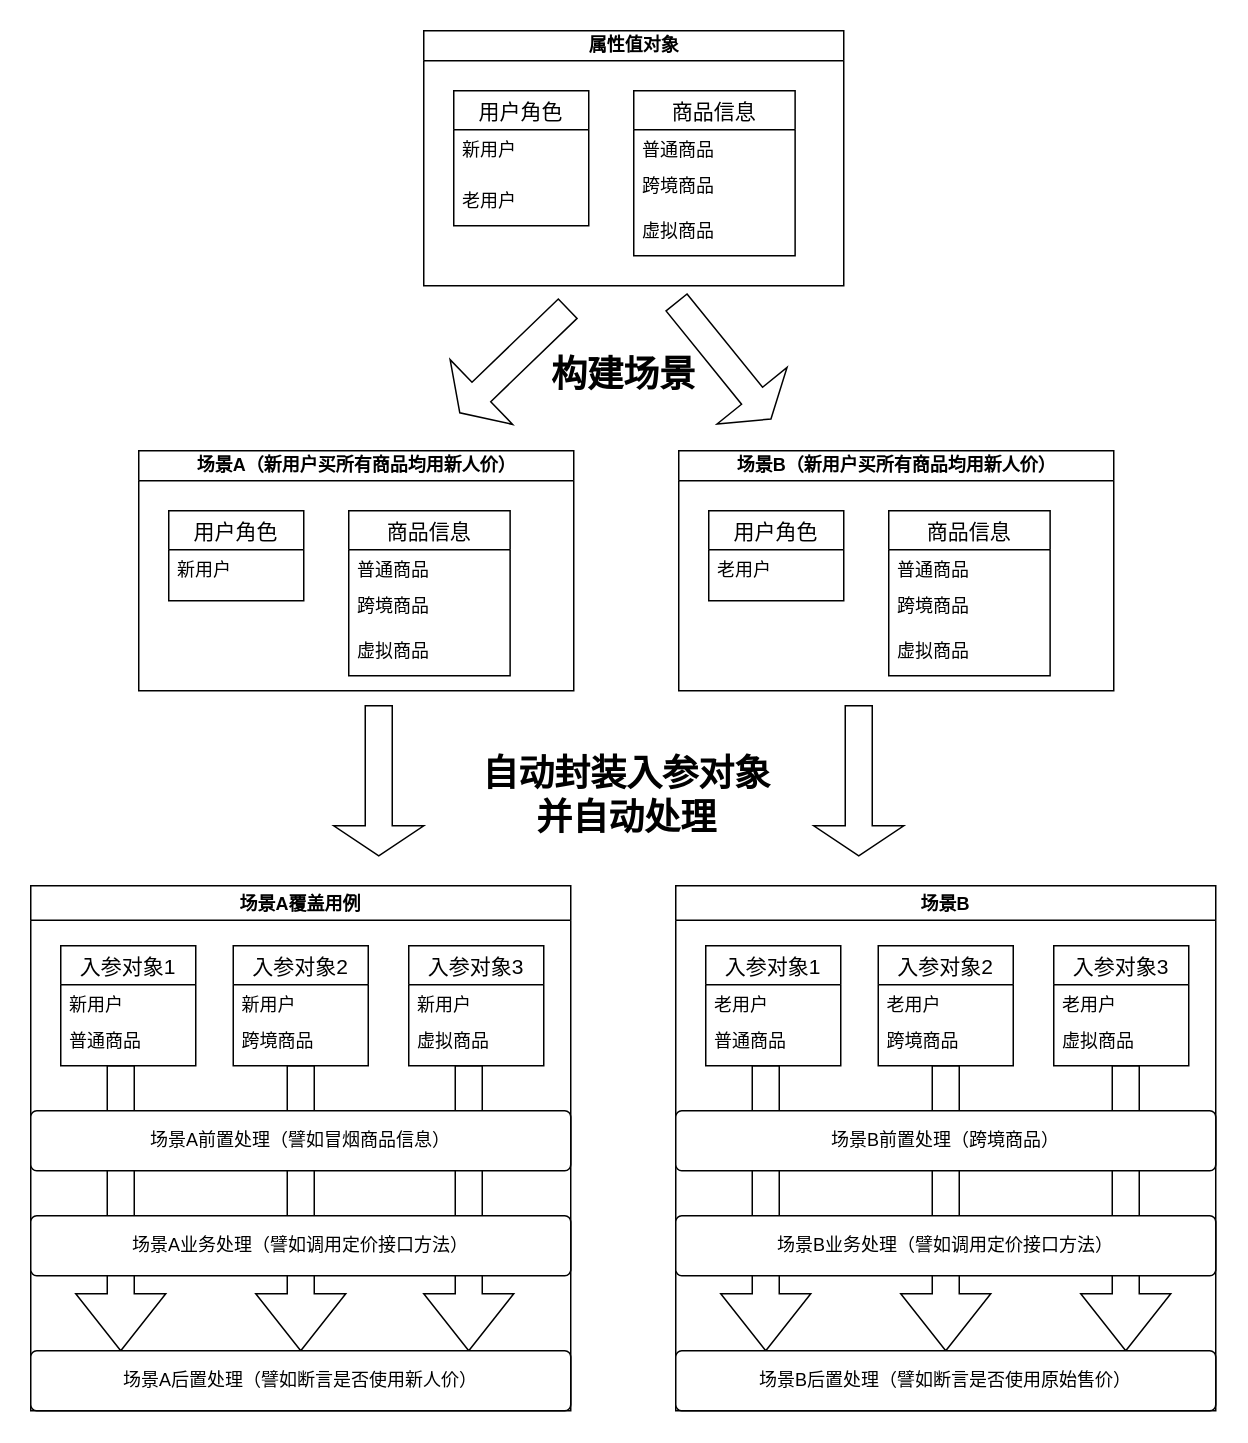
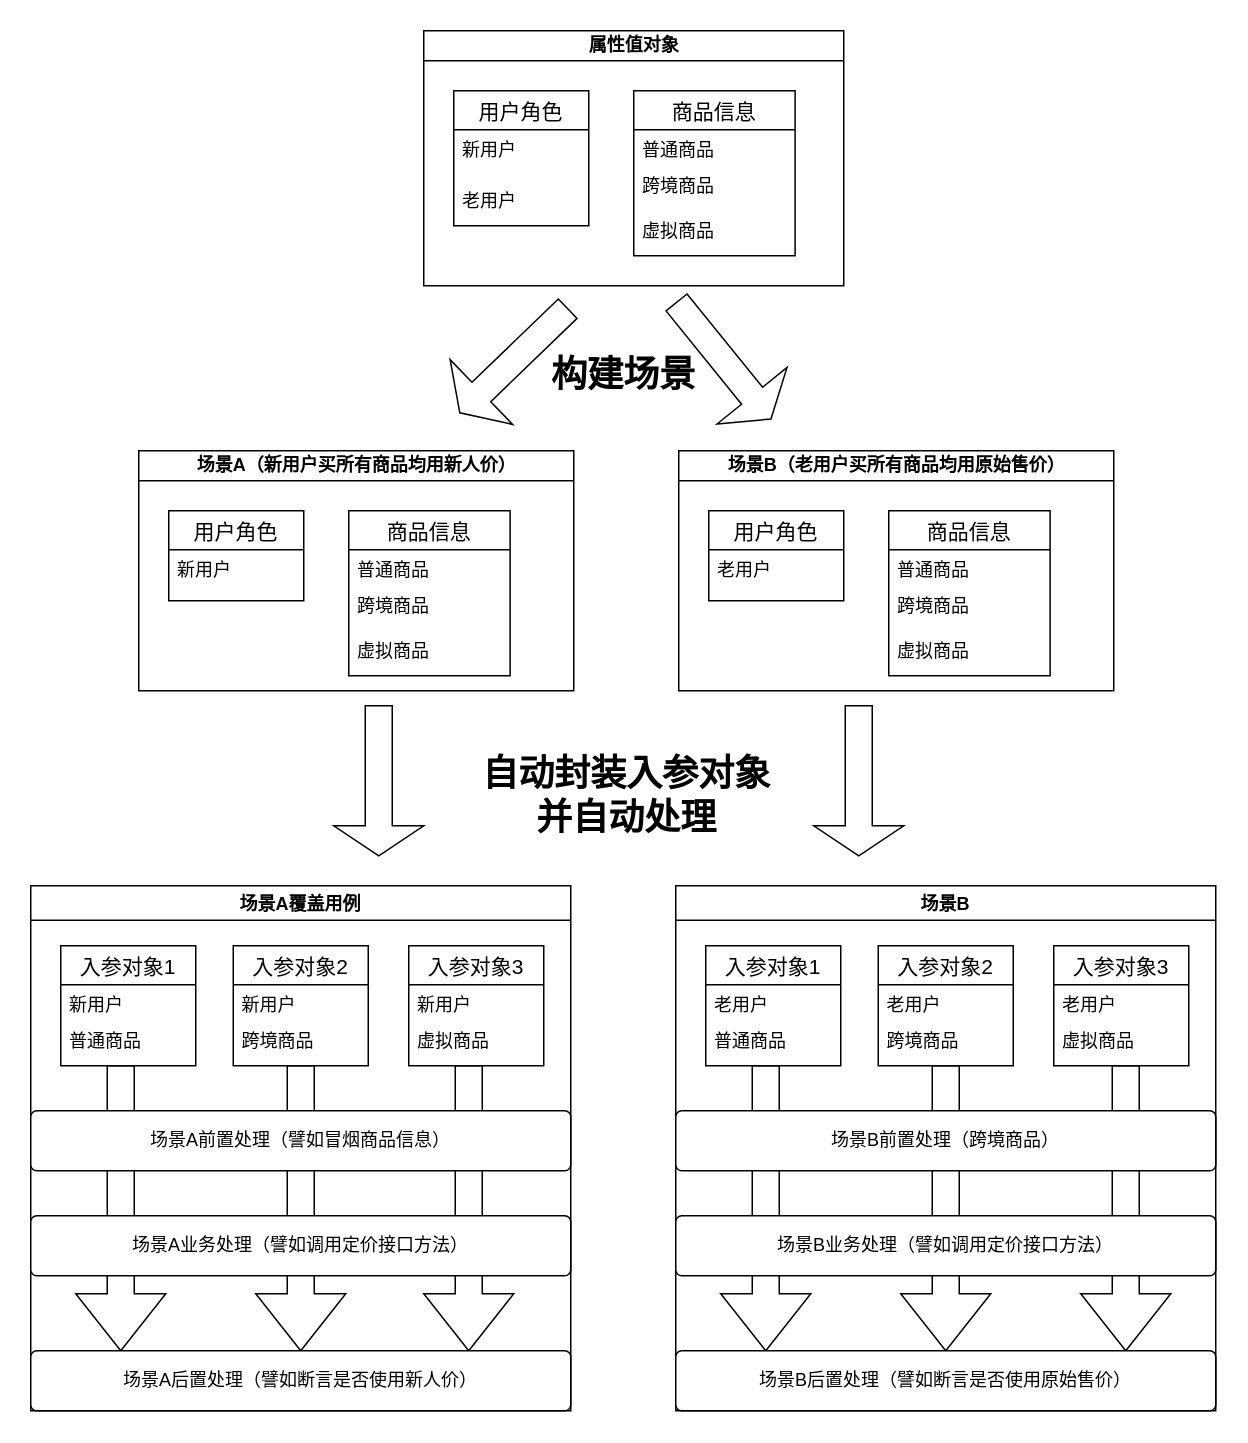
  <mxCell id="0" />
  <mxCell id="1" parent="0" />
  <mxCell id="2" value="属性值对象" style="swimlane;html=1;startSize=20;horizontal=1;containerType=tree;" vertex="1" parent="1"><mxGeometry x="282" y="20" width="280" height="170" as="geometry" /></mxCell>
  <mxCell id="3" value="商品信息" style="swimlane;fontStyle=0;childLayout=stackLayout;horizontal=1;startSize=26;horizontalStack=0;resizeParent=1;resizeParentMax=0;resizeLast=0;collapsible=1;marginBottom=0;align=center;fontSize=14;" vertex="1" parent="2"><mxGeometry x="140" y="40" width="107.58" height="110" as="geometry" /></mxCell>
  <mxCell id="4" value="普通商品" style="text;strokeColor=none;fillColor=none;spacingLeft=4;spacingRight=4;overflow=hidden;rotatable=0;points=[[0,0.5],[1,0.5]];portConstraint=eastwest;fontSize=12;" vertex="1" parent="3"><mxGeometry y="26" width="107.58" height="24" as="geometry" /></mxCell>
  <mxCell id="5" value="跨境商品" style="text;strokeColor=none;fillColor=none;spacingLeft=4;spacingRight=4;overflow=hidden;rotatable=0;points=[[0,0.5],[1,0.5]];portConstraint=eastwest;fontSize=12;" vertex="1" parent="3"><mxGeometry y="50" width="107.58" height="30" as="geometry" /></mxCell>
  <mxCell id="6" value="虚拟商品" style="text;strokeColor=none;fillColor=none;spacingLeft=4;spacingRight=4;overflow=hidden;rotatable=0;points=[[0,0.5],[1,0.5]];portConstraint=eastwest;fontSize=12;" vertex="1" parent="3"><mxGeometry y="80" width="107.58" height="30" as="geometry" /></mxCell>
  <mxCell id="7" value="用户角色" style="swimlane;fontStyle=0;childLayout=stackLayout;horizontal=1;startSize=26;horizontalStack=0;resizeParent=1;resizeParentMax=0;resizeLast=0;collapsible=1;marginBottom=0;align=center;fontSize=14;" vertex="1" parent="2"><mxGeometry x="20" y="40.004" width="90" height="90" as="geometry" /></mxCell>
  <mxCell id="8" value="新用户" style="text;strokeColor=none;fillColor=none;spacingLeft=4;spacingRight=4;overflow=hidden;rotatable=0;points=[[0,0.5],[1,0.5]];portConstraint=eastwest;fontSize=12;" vertex="1" parent="7"><mxGeometry y="26" width="90" height="34" as="geometry" /></mxCell>
  <mxCell id="9" value="老用户" style="text;strokeColor=none;fillColor=none;spacingLeft=4;spacingRight=4;overflow=hidden;rotatable=0;points=[[0,0.5],[1,0.5]];portConstraint=eastwest;fontSize=12;" vertex="1" parent="7"><mxGeometry y="60" width="90" height="30" as="geometry" /></mxCell>
  <mxCell id="10" value="" style="shape=singleArrow;direction=north;whiteSpace=wrap;html=1;rotation=-180;" vertex="1" parent="1"><mxGeometry x="50" y="710" width="60" height="190" as="geometry" /></mxCell>
  <mxCell id="11" value="" style="shape=singleArrow;direction=north;whiteSpace=wrap;html=1;rotation=-180;" vertex="1" parent="1"><mxGeometry x="170" y="710" width="60" height="190" as="geometry" /></mxCell>
  <mxCell id="12" value="" style="shape=singleArrow;direction=north;whiteSpace=wrap;html=1;rotation=-180;" vertex="1" parent="1"><mxGeometry x="282" y="710" width="60" height="190" as="geometry" /></mxCell>
  <mxCell id="13" value="" style="shape=singleArrow;direction=north;whiteSpace=wrap;html=1;rotation=-180;" vertex="1" parent="1"><mxGeometry x="480" y="710" width="60" height="190" as="geometry" /></mxCell>
  <mxCell id="14" value="" style="shape=singleArrow;direction=north;whiteSpace=wrap;html=1;rotation=-180;" vertex="1" parent="1"><mxGeometry x="600" y="710" width="60" height="190" as="geometry" /></mxCell>
  <mxCell id="15" value="场景A（新用户买所有商品均用新人价）" style="swimlane;html=1;startSize=20;horizontal=1;containerType=tree;" vertex="1" parent="1"><mxGeometry x="92" y="300" width="290" height="160" as="geometry" /></mxCell>
  <mxCell id="16" value="商品信息" style="swimlane;fontStyle=0;childLayout=stackLayout;horizontal=1;startSize=26;horizontalStack=0;resizeParent=1;resizeParentMax=0;resizeLast=0;collapsible=1;marginBottom=0;align=center;fontSize=14;" vertex="1" parent="15"><mxGeometry x="140" y="40" width="107.58" height="110" as="geometry" /></mxCell>
  <mxCell id="17" value="普通商品" style="text;strokeColor=none;fillColor=none;spacingLeft=4;spacingRight=4;overflow=hidden;rotatable=0;points=[[0,0.5],[1,0.5]];portConstraint=eastwest;fontSize=12;" vertex="1" parent="16"><mxGeometry y="26" width="107.58" height="24" as="geometry" /></mxCell>
  <mxCell id="18" value="跨境商品" style="text;strokeColor=none;fillColor=none;spacingLeft=4;spacingRight=4;overflow=hidden;rotatable=0;points=[[0,0.5],[1,0.5]];portConstraint=eastwest;fontSize=12;" vertex="1" parent="16"><mxGeometry y="50" width="107.58" height="30" as="geometry" /></mxCell>
  <mxCell id="19" value="虚拟商品" style="text;strokeColor=none;fillColor=none;spacingLeft=4;spacingRight=4;overflow=hidden;rotatable=0;points=[[0,0.5],[1,0.5]];portConstraint=eastwest;fontSize=12;" vertex="1" parent="16"><mxGeometry y="80" width="107.58" height="30" as="geometry" /></mxCell>
  <mxCell id="20" value="用户角色" style="swimlane;fontStyle=0;childLayout=stackLayout;horizontal=1;startSize=26;horizontalStack=0;resizeParent=1;resizeParentMax=0;resizeLast=0;collapsible=1;marginBottom=0;align=center;fontSize=14;" vertex="1" parent="15"><mxGeometry x="20" y="40.004" width="90" height="60" as="geometry" /></mxCell>
  <mxCell id="21" value="新用户" style="text;strokeColor=none;fillColor=none;spacingLeft=4;spacingRight=4;overflow=hidden;rotatable=0;points=[[0,0.5],[1,0.5]];portConstraint=eastwest;fontSize=12;" vertex="1" parent="20"><mxGeometry y="26" width="90" height="34" as="geometry" /></mxCell>
- <mxCell id="22" value="场景B（新用户买所有商品均用新人价）" style="swimlane;html=1;startSize=20;horizontal=1;containerType=tree;" vertex="1" parent="1"><mxGeometry x="452" y="300" width="290" height="160" as="geometry" /></mxCell>
+ <mxCell id="22" value="场景B（老用户买所有商品均用原始售价）" style="swimlane;html=1;startSize=20;horizontal=1;containerType=tree;" vertex="1" parent="1"><mxGeometry x="452" y="300" width="290" height="160" as="geometry" /></mxCell>
  <mxCell id="23" value="商品信息" style="swimlane;fontStyle=0;childLayout=stackLayout;horizontal=1;startSize=26;horizontalStack=0;resizeParent=1;resizeParentMax=0;resizeLast=0;collapsible=1;marginBottom=0;align=center;fontSize=14;" vertex="1" parent="22"><mxGeometry x="140" y="40" width="107.58" height="110" as="geometry" /></mxCell>
  <mxCell id="24" value="普通商品" style="text;strokeColor=none;fillColor=none;spacingLeft=4;spacingRight=4;overflow=hidden;rotatable=0;points=[[0,0.5],[1,0.5]];portConstraint=eastwest;fontSize=12;" vertex="1" parent="23"><mxGeometry y="26" width="107.58" height="24" as="geometry" /></mxCell>
  <mxCell id="25" value="跨境商品" style="text;strokeColor=none;fillColor=none;spacingLeft=4;spacingRight=4;overflow=hidden;rotatable=0;points=[[0,0.5],[1,0.5]];portConstraint=eastwest;fontSize=12;" vertex="1" parent="23"><mxGeometry y="50" width="107.58" height="30" as="geometry" /></mxCell>
  <mxCell id="26" value="虚拟商品" style="text;strokeColor=none;fillColor=none;spacingLeft=4;spacingRight=4;overflow=hidden;rotatable=0;points=[[0,0.5],[1,0.5]];portConstraint=eastwest;fontSize=12;" vertex="1" parent="23"><mxGeometry y="80" width="107.58" height="30" as="geometry" /></mxCell>
  <mxCell id="27" value="用户角色" style="swimlane;fontStyle=0;childLayout=stackLayout;horizontal=1;startSize=26;horizontalStack=0;resizeParent=1;resizeParentMax=0;resizeLast=0;collapsible=1;marginBottom=0;align=center;fontSize=14;" vertex="1" parent="22"><mxGeometry x="20" y="40.004" width="90" height="60" as="geometry" /></mxCell>
  <mxCell id="28" value="老用户" style="text;strokeColor=none;fillColor=none;spacingLeft=4;spacingRight=4;overflow=hidden;rotatable=0;points=[[0,0.5],[1,0.5]];portConstraint=eastwest;fontSize=12;" vertex="1" parent="27"><mxGeometry y="26" width="90" height="34" as="geometry" /></mxCell>
  <mxCell id="29" value="场景A覆盖用例" style="swimlane;" vertex="1" parent="1"><mxGeometry x="20" y="590" width="360" height="350" as="geometry" /></mxCell>
  <mxCell id="30" value="入参对象1" style="swimlane;fontStyle=0;childLayout=stackLayout;horizontal=1;startSize=26;horizontalStack=0;resizeParent=1;resizeParentMax=0;resizeLast=0;collapsible=1;marginBottom=0;align=center;fontSize=14;" vertex="1" parent="29"><mxGeometry x="20" y="40.004" width="90" height="80" as="geometry" /></mxCell>
  <mxCell id="31" value="新用户" style="text;strokeColor=none;fillColor=none;spacingLeft=4;spacingRight=4;overflow=hidden;rotatable=0;points=[[0,0.5],[1,0.5]];portConstraint=eastwest;fontSize=12;" vertex="1" parent="30"><mxGeometry y="26" width="90" height="24" as="geometry" /></mxCell>
  <mxCell id="32" value="普通商品" style="text;strokeColor=none;fillColor=none;spacingLeft=4;spacingRight=4;overflow=hidden;rotatable=0;points=[[0,0.5],[1,0.5]];portConstraint=eastwest;fontSize=12;" vertex="1" parent="30"><mxGeometry y="50" width="90" height="30" as="geometry" /></mxCell>
  <mxCell id="33" value="入参对象2" style="swimlane;fontStyle=0;childLayout=stackLayout;horizontal=1;startSize=26;horizontalStack=0;resizeParent=1;resizeParentMax=0;resizeLast=0;collapsible=1;marginBottom=0;align=center;fontSize=14;" vertex="1" parent="29"><mxGeometry x="135" y="40.004" width="90" height="80" as="geometry" /></mxCell>
  <mxCell id="34" value="新用户" style="text;strokeColor=none;fillColor=none;spacingLeft=4;spacingRight=4;overflow=hidden;rotatable=0;points=[[0,0.5],[1,0.5]];portConstraint=eastwest;fontSize=12;" vertex="1" parent="33"><mxGeometry y="26" width="90" height="24" as="geometry" /></mxCell>
  <mxCell id="35" value="跨境商品" style="text;strokeColor=none;fillColor=none;spacingLeft=4;spacingRight=4;overflow=hidden;rotatable=0;points=[[0,0.5],[1,0.5]];portConstraint=eastwest;fontSize=12;" vertex="1" parent="33"><mxGeometry y="50" width="90" height="30" as="geometry" /></mxCell>
  <mxCell id="36" value="入参对象3" style="swimlane;fontStyle=0;childLayout=stackLayout;horizontal=1;startSize=26;horizontalStack=0;resizeParent=1;resizeParentMax=0;resizeLast=0;collapsible=1;marginBottom=0;align=center;fontSize=14;" vertex="1" parent="29"><mxGeometry x="252" y="40.004" width="90" height="80" as="geometry" /></mxCell>
  <mxCell id="37" value="新用户" style="text;strokeColor=none;fillColor=none;spacingLeft=4;spacingRight=4;overflow=hidden;rotatable=0;points=[[0,0.5],[1,0.5]];portConstraint=eastwest;fontSize=12;" vertex="1" parent="36"><mxGeometry y="26" width="90" height="24" as="geometry" /></mxCell>
  <mxCell id="38" value="虚拟商品" style="text;strokeColor=none;fillColor=none;spacingLeft=4;spacingRight=4;overflow=hidden;rotatable=0;points=[[0,0.5],[1,0.5]];portConstraint=eastwest;fontSize=12;" vertex="1" parent="36"><mxGeometry y="50" width="90" height="30" as="geometry" /></mxCell>
  <mxCell id="39" value="场景B" style="swimlane;" vertex="1" parent="1"><mxGeometry x="450" y="590" width="360" height="350" as="geometry" /></mxCell>
  <mxCell id="40" value="" style="shape=singleArrow;direction=north;whiteSpace=wrap;html=1;rotation=-180;" vertex="1" parent="39"><mxGeometry x="270" y="120" width="60" height="190" as="geometry" /></mxCell>
  <mxCell id="41" value="入参对象1" style="swimlane;fontStyle=0;childLayout=stackLayout;horizontal=1;startSize=26;horizontalStack=0;resizeParent=1;resizeParentMax=0;resizeLast=0;collapsible=1;marginBottom=0;align=center;fontSize=14;" vertex="1" parent="39"><mxGeometry x="20" y="40.004" width="90" height="80" as="geometry" /></mxCell>
  <mxCell id="42" value="老用户" style="text;strokeColor=none;fillColor=none;spacingLeft=4;spacingRight=4;overflow=hidden;rotatable=0;points=[[0,0.5],[1,0.5]];portConstraint=eastwest;fontSize=12;" vertex="1" parent="41"><mxGeometry y="26" width="90" height="24" as="geometry" /></mxCell>
  <mxCell id="43" value="普通商品" style="text;strokeColor=none;fillColor=none;spacingLeft=4;spacingRight=4;overflow=hidden;rotatable=0;points=[[0,0.5],[1,0.5]];portConstraint=eastwest;fontSize=12;" vertex="1" parent="41"><mxGeometry y="50" width="90" height="30" as="geometry" /></mxCell>
  <mxCell id="44" value="入参对象2" style="swimlane;fontStyle=0;childLayout=stackLayout;horizontal=1;startSize=26;horizontalStack=0;resizeParent=1;resizeParentMax=0;resizeLast=0;collapsible=1;marginBottom=0;align=center;fontSize=14;" vertex="1" parent="39"><mxGeometry x="135" y="40.004" width="90" height="80" as="geometry" /></mxCell>
  <mxCell id="45" value="老用户" style="text;strokeColor=none;fillColor=none;spacingLeft=4;spacingRight=4;overflow=hidden;rotatable=0;points=[[0,0.5],[1,0.5]];portConstraint=eastwest;fontSize=12;" vertex="1" parent="44"><mxGeometry y="26" width="90" height="24" as="geometry" /></mxCell>
  <mxCell id="46" value="跨境商品" style="text;strokeColor=none;fillColor=none;spacingLeft=4;spacingRight=4;overflow=hidden;rotatable=0;points=[[0,0.5],[1,0.5]];portConstraint=eastwest;fontSize=12;" vertex="1" parent="44"><mxGeometry y="50" width="90" height="30" as="geometry" /></mxCell>
  <mxCell id="47" value="入参对象3" style="swimlane;fontStyle=0;childLayout=stackLayout;horizontal=1;startSize=26;horizontalStack=0;resizeParent=1;resizeParentMax=0;resizeLast=0;collapsible=1;marginBottom=0;align=center;fontSize=14;" vertex="1" parent="39"><mxGeometry x="252" y="40.004" width="90" height="80" as="geometry" /></mxCell>
  <mxCell id="48" value="老用户" style="text;strokeColor=none;fillColor=none;spacingLeft=4;spacingRight=4;overflow=hidden;rotatable=0;points=[[0,0.5],[1,0.5]];portConstraint=eastwest;fontSize=12;" vertex="1" parent="47"><mxGeometry y="26" width="90" height="24" as="geometry" /></mxCell>
  <mxCell id="49" value="虚拟商品" style="text;strokeColor=none;fillColor=none;spacingLeft=4;spacingRight=4;overflow=hidden;rotatable=0;points=[[0,0.5],[1,0.5]];portConstraint=eastwest;fontSize=12;" vertex="1" parent="47"><mxGeometry y="50" width="90" height="30" as="geometry" /></mxCell>
  <mxCell id="50" value="场景A前置处理（譬如冒烟商品信息）" style="rounded=1;arcSize=10;whiteSpace=wrap;html=1;align=center;" vertex="1" parent="1"><mxGeometry x="20" y="740" width="360" height="40" as="geometry" /></mxCell>
  <mxCell id="51" value="场景A后置处理（譬如断言是否使用新人价）" style="rounded=1;arcSize=10;whiteSpace=wrap;html=1;align=center;" vertex="1" parent="1"><mxGeometry x="20" y="900" width="360" height="40" as="geometry" /></mxCell>
  <mxCell id="52" value="场景B前置处理（跨境商品）" style="rounded=1;arcSize=10;whiteSpace=wrap;html=1;align=center;" vertex="1" parent="1"><mxGeometry x="450" y="740" width="360" height="40" as="geometry" /></mxCell>
  <mxCell id="53" value="场景B后置处理（譬如断言是否使用原始售价）" style="rounded=1;arcSize=10;whiteSpace=wrap;html=1;align=center;" vertex="1" parent="1"><mxGeometry x="450" y="900" width="360" height="40" as="geometry" /></mxCell>
  <mxCell id="54" value="" style="shape=singleArrow;direction=north;whiteSpace=wrap;html=1;rotation=-134;" vertex="1" parent="1"><mxGeometry x="312" y="190" width="60" height="100" as="geometry" /></mxCell>
  <mxCell id="55" value="" style="shape=singleArrow;direction=east;whiteSpace=wrap;html=1;rotation=51;" vertex="1" parent="1"><mxGeometry x="432" y="210" width="100" height="60" as="geometry" /></mxCell>
  <mxCell id="56" value="构建场景" style="text;strokeColor=none;fillColor=none;html=1;fontSize=24;fontStyle=1;verticalAlign=middle;align=center;" vertex="1" parent="1"><mxGeometry x="365" y="230" width="100" height="40" as="geometry" /></mxCell>
  <mxCell id="57" value="" style="shape=singleArrow;direction=north;whiteSpace=wrap;html=1;rotation=-180;" vertex="1" parent="1"><mxGeometry x="222" y="470" width="60" height="100" as="geometry" /></mxCell>
  <mxCell id="58" value="" style="shape=singleArrow;direction=east;whiteSpace=wrap;html=1;rotation=90;" vertex="1" parent="1"><mxGeometry x="522" y="490" width="100" height="60" as="geometry" /></mxCell>
  <mxCell id="59" value="自动封装入参对象&lt;br&gt;并自动处理" style="text;strokeColor=none;fillColor=none;html=1;fontSize=24;fontStyle=1;verticalAlign=middle;align=center;" vertex="1" parent="1"><mxGeometry x="302" y="510" width="230" height="40" as="geometry" /></mxCell>
  <mxCell id="60" value="场景A业务处理（譬如调用定价接口方法）" style="rounded=1;arcSize=10;whiteSpace=wrap;html=1;align=center;" vertex="1" parent="1"><mxGeometry x="20" y="810" width="360" height="40" as="geometry" /></mxCell>
  <mxCell id="61" value="场景B业务处理（譬如调用定价接口方法）" style="rounded=1;arcSize=10;whiteSpace=wrap;html=1;align=center;" vertex="1" parent="1"><mxGeometry x="450" y="810" width="360" height="40" as="geometry" /></mxCell>
